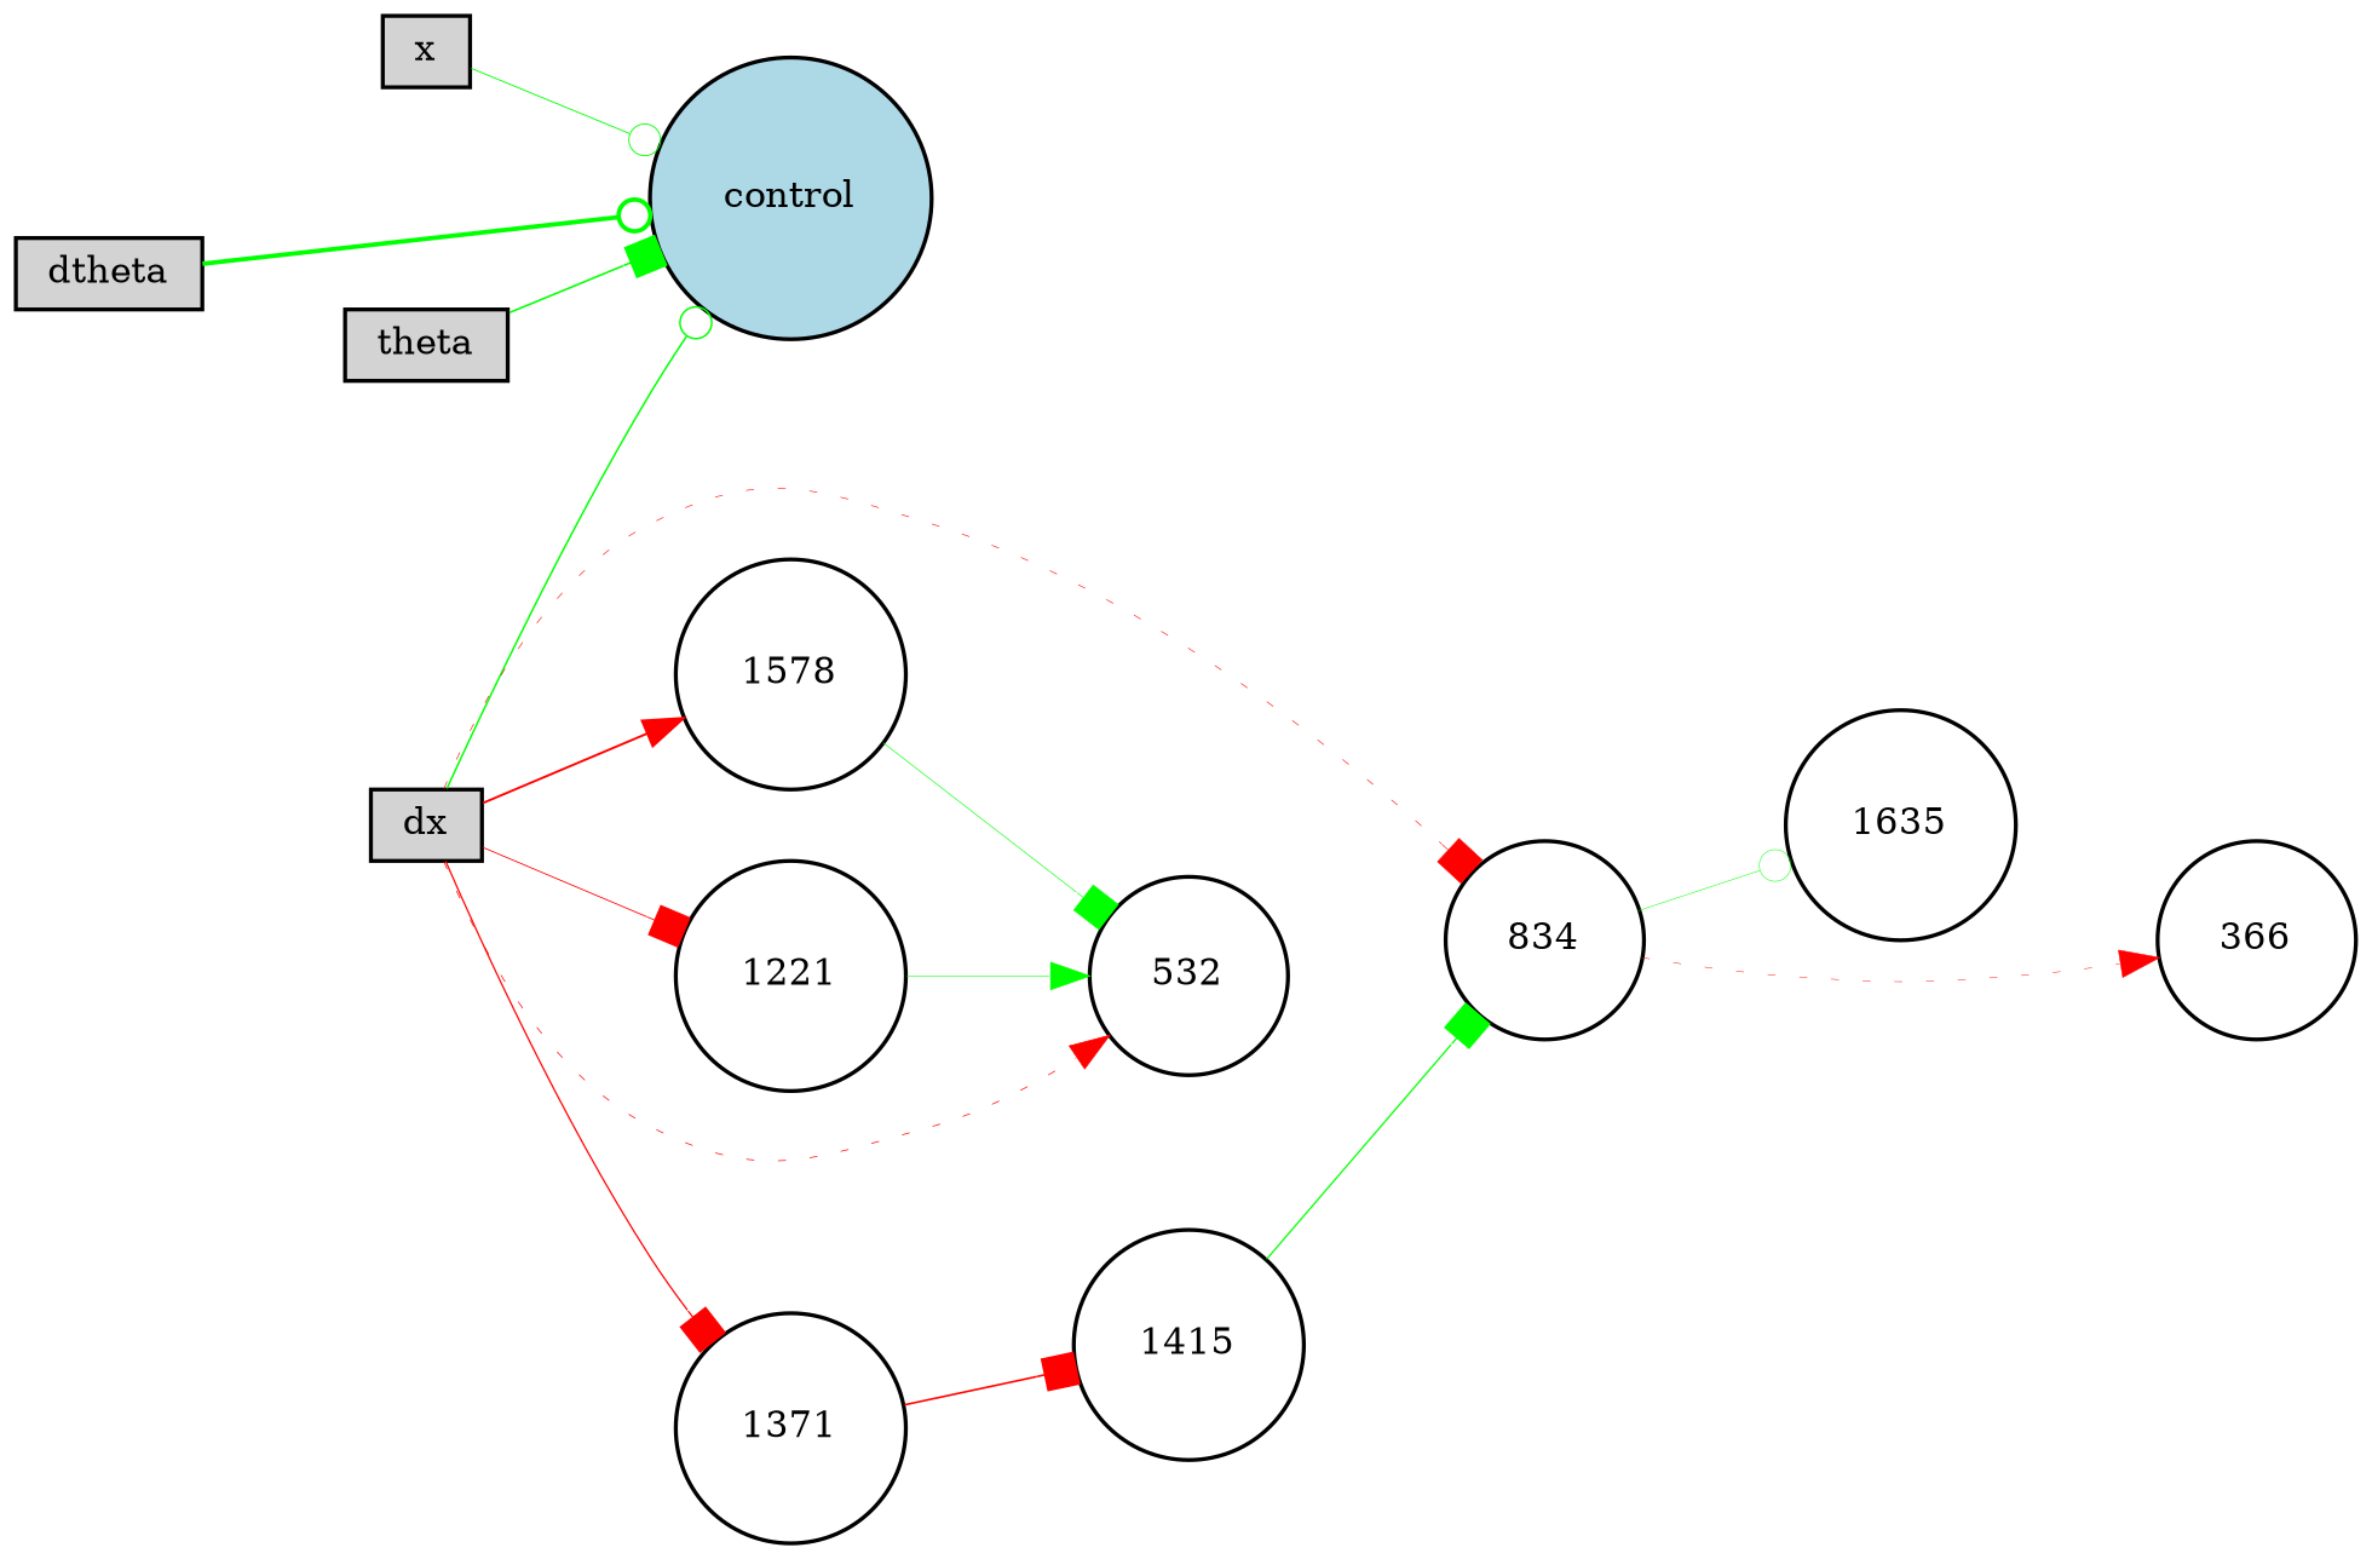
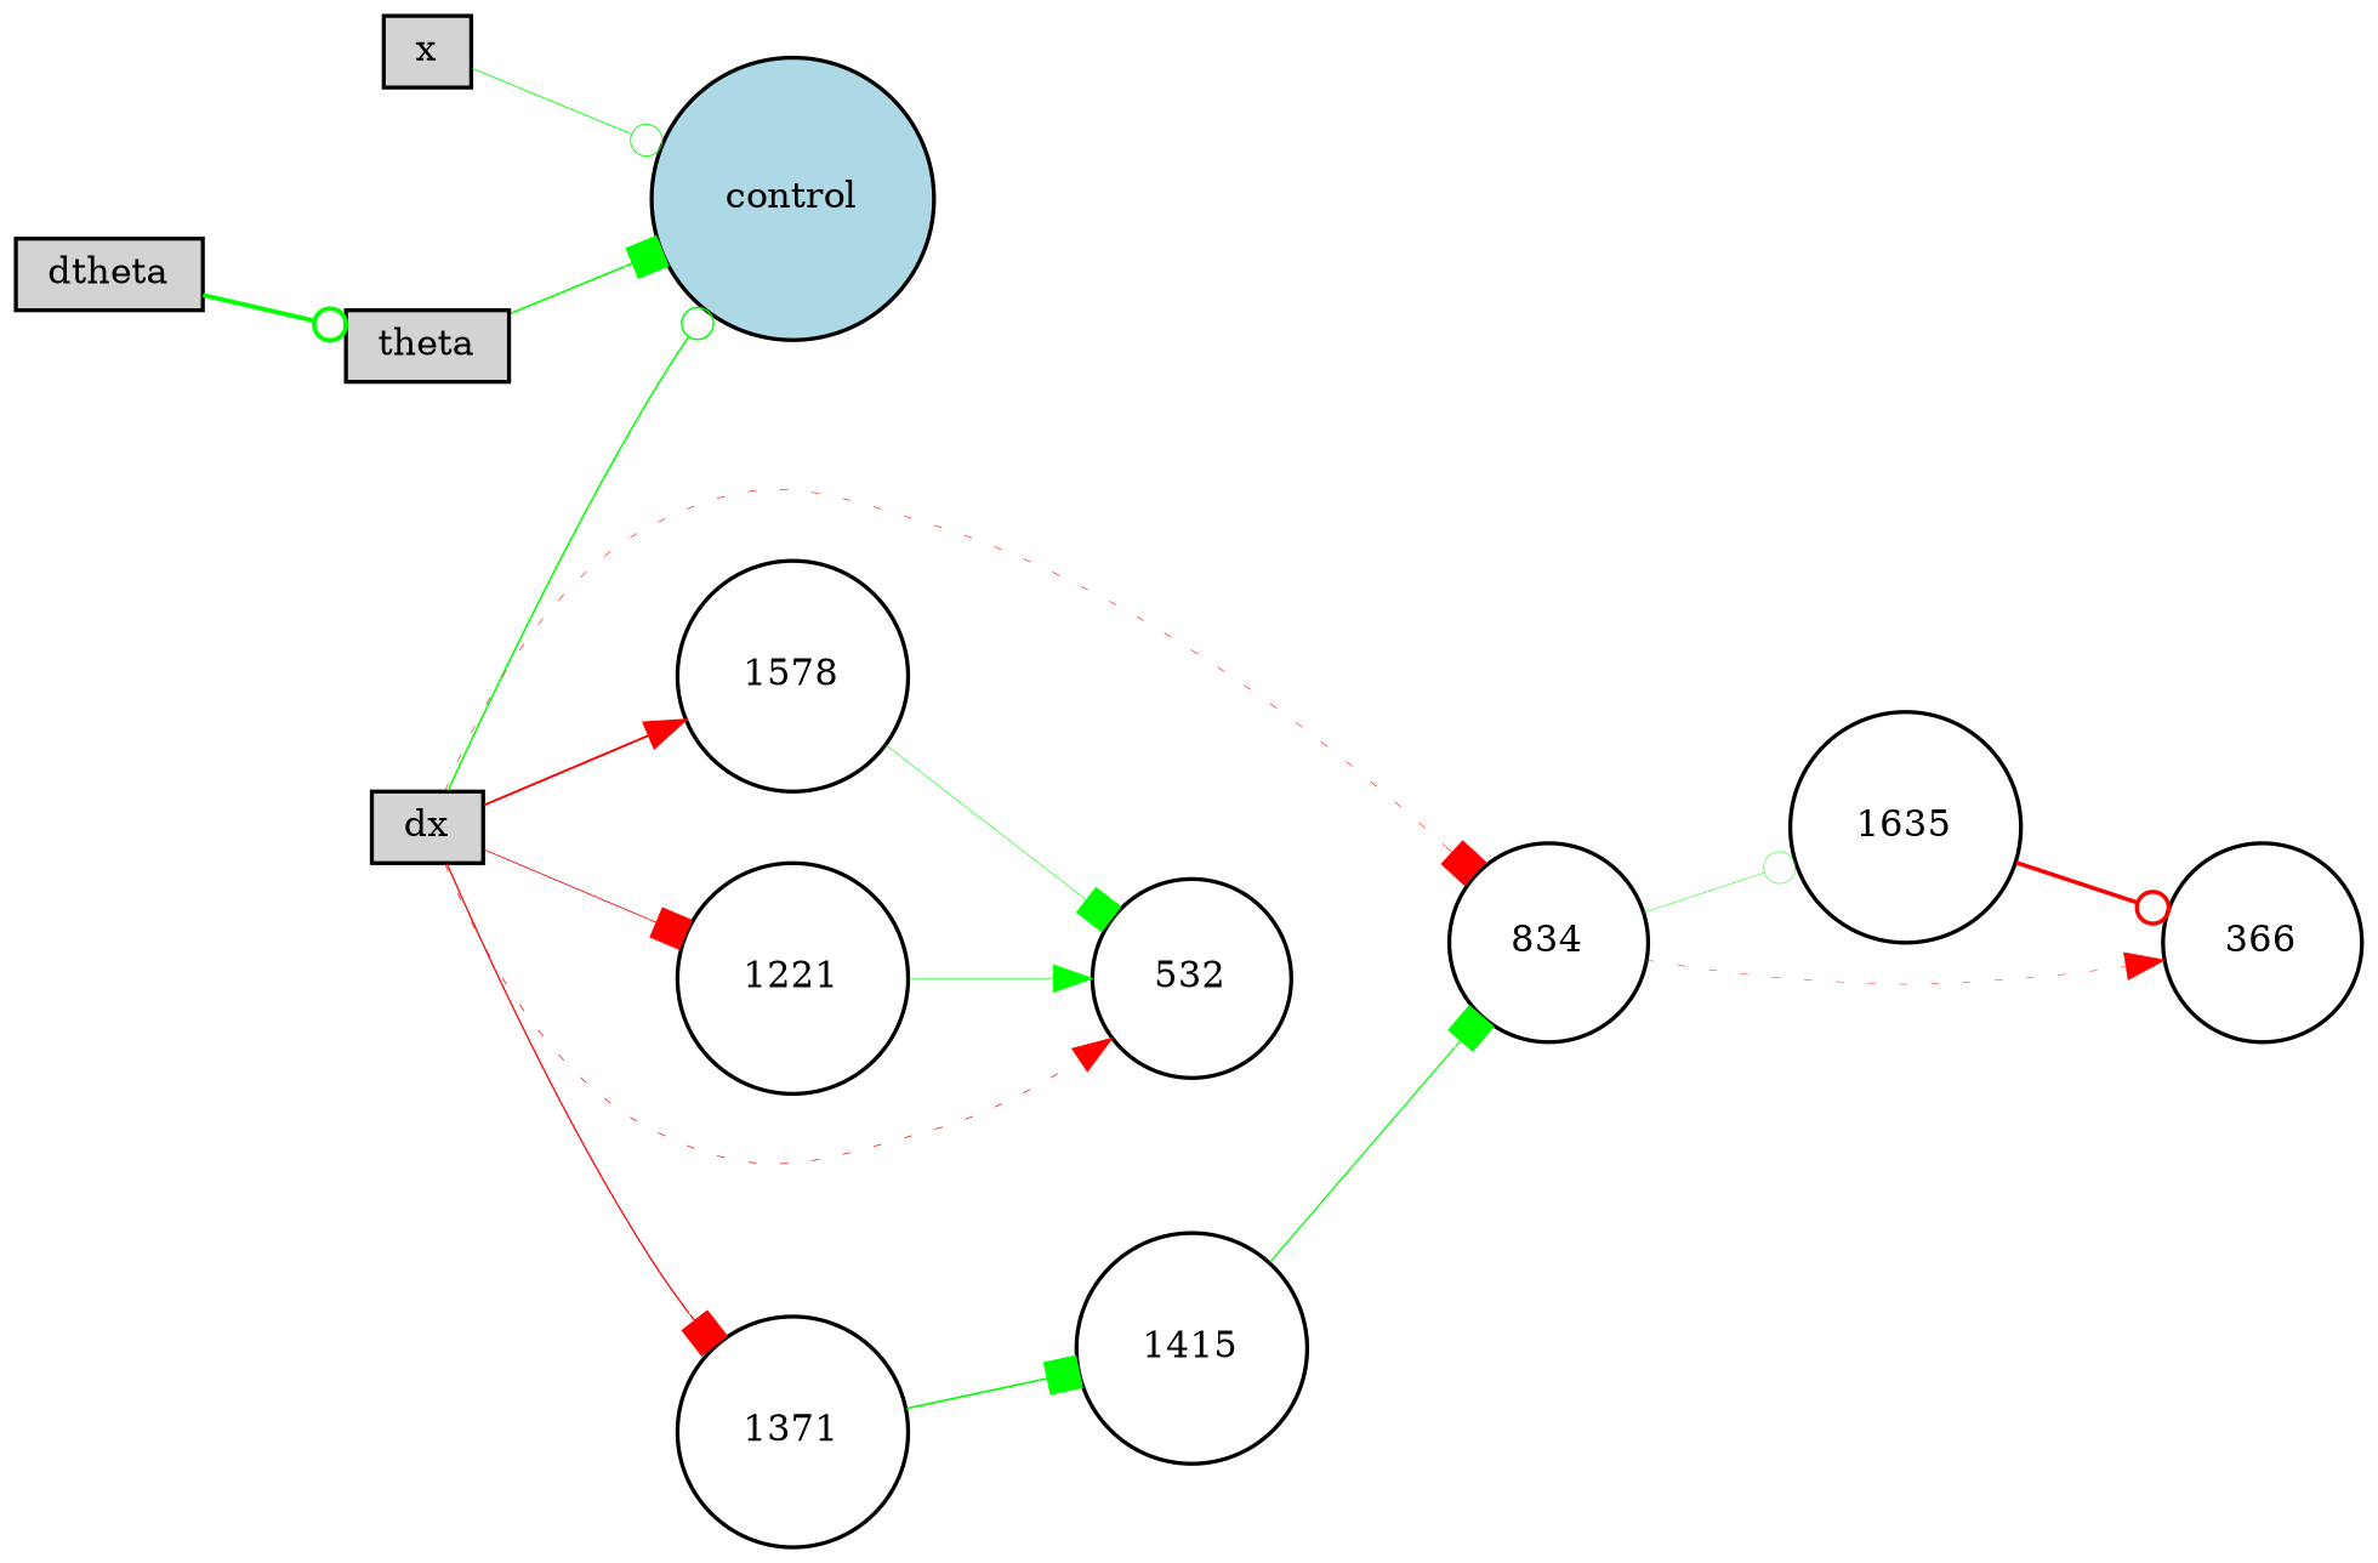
  digraph {
    rankdir=LR
    node [fillcolor=white fontsize=9 shape=circle style=filled]
    edge [arrowhead=box color=green style=solid]
    x [fillcolor=lightgray height=0.2 shape=box width=0.2]
    control [fillcolor=lightblue height=0.2 width=0.2]
    dx [fillcolor=lightgray height=0.2 shape=box width=0.2]
    834 [height=0.2 width=0.2]
    1578 [height=0.2 width=0.2]
    n6 [height=0.2 label=1221 width=0.2]
    532 [height=0.2 width=0.2]
    1371 [height=0.2 width=0.2]
    1635 [height=0.2 width=0.2]
    366 [height=0.2 width=0.2]
    1415 [height=0.2 width=0.2]
    theta [fillcolor=lightgray height=0.2 shape=box width=0.2]
    dtheta [fillcolor=lightgray height=0.2 shape=box width=0.2]
    x -> control [arrowhead=odot penwidth=0.2613772578350895]
    dx -> control [arrowhead=odot penwidth=0.4419930333974921]
    dx -> 834 [color=red penwidth=0.17348750012389003 style=dotted]
    dx -> 1578 [arrowhead=normal color=red penwidth=0.5631476378235563]
    dx -> n6 [color=red penwidth=0.24847682837935423]
    dx -> 532 [arrowhead=normal color=red penwidth=0.2091522274938139 style=dotted]
    dx -> 1371 [color=red penwidth=0.37330240918892377]
    834 -> 1635 [arrowhead=odot penwidth=0.14926185690563853]
    834 -> 366 [arrowhead=normal color=red penwidth=0.13422083365637894 style=dotted]
    1578 -> 532 [penwidth=0.1815868722900834]
    n6 -> 532 [arrowhead=normal penwidth=0.16733598069347655]
-   1371 -> 1415 [color=red penwidth=0.47775596256376385]
+   1371 -> 1415 [penwidth=0.47775596256376385]
+   1635 -> 366 [arrowhead=odot color=red penwidth=1.0461927489654301]
    1415 -> 834 [penwidth=0.3724554086445272]
    theta -> control [penwidth=0.4644590628874582]
-   dtheta -> control [arrowhead=odot penwidth=1.132280268095886]
+   dtheta -> theta [arrowhead=odot penwidth=1.132280268095886]
  }
